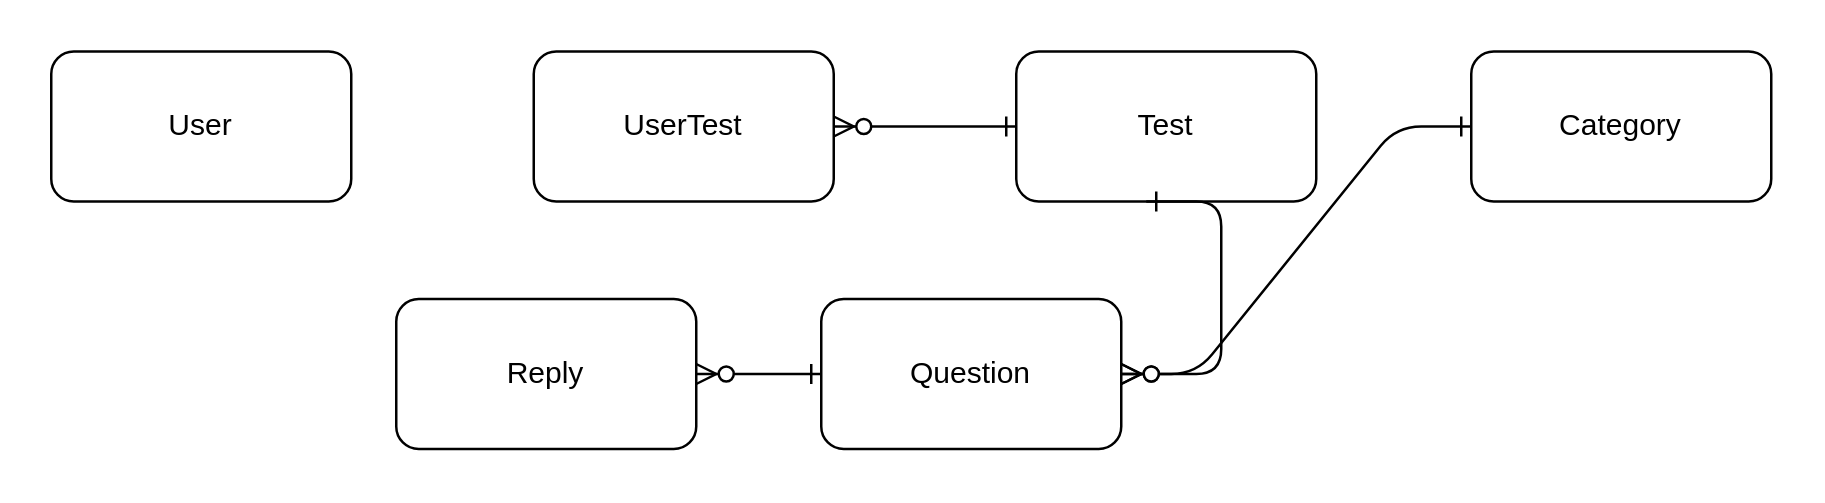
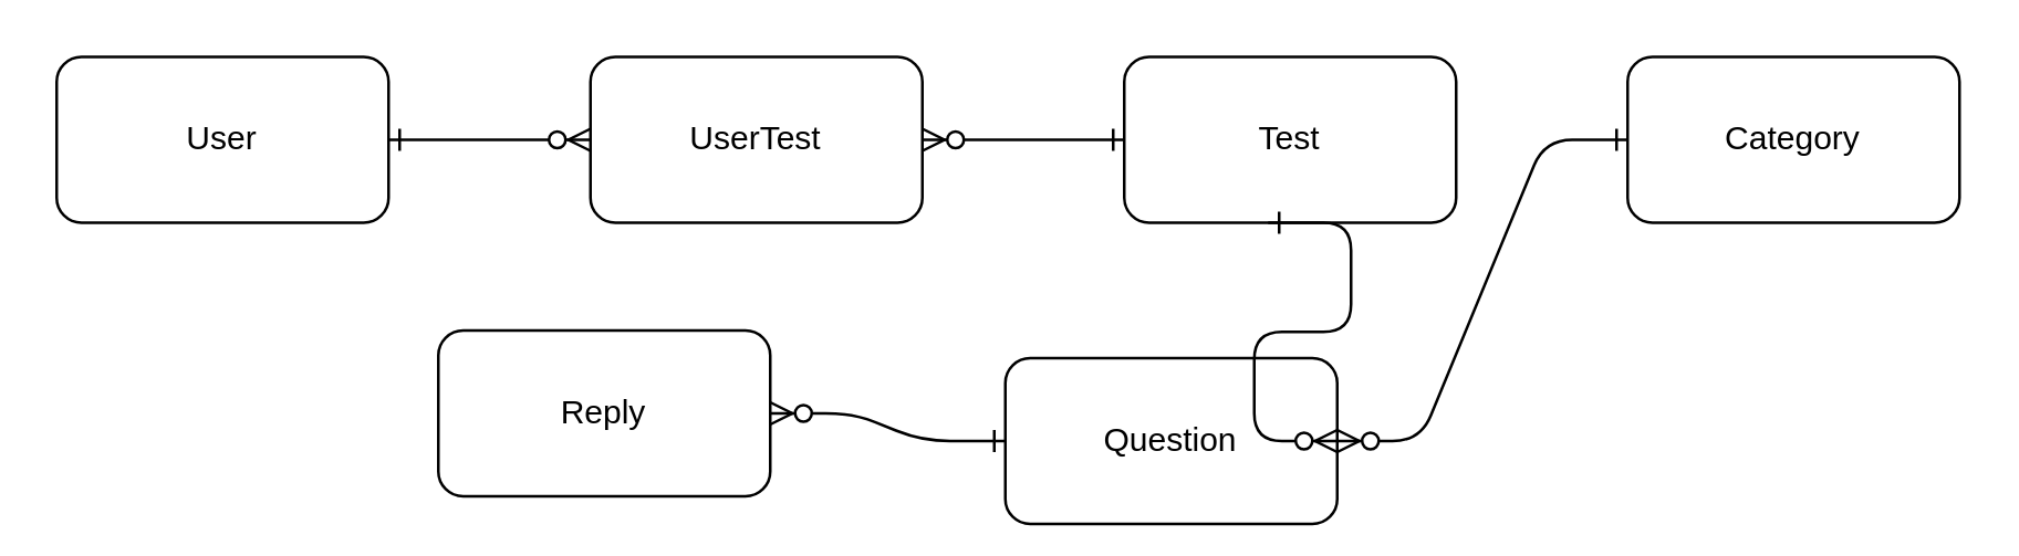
  <mxCell id="0" />
  <mxCell id="1" parent="0" />
  <mxCell id="2" value="User" style="rounded=1;whiteSpace=wrap;html=1;" vertex="1" parent="1"><mxGeometry x="20" y="20" width="120" height="60" as="geometry" /></mxCell>
  <mxCell id="3" value="" style="edgeStyle=entityRelationEdgeStyle;endArrow=ERzeroToMany;startArrow=ERone;endFill=1;startFill=0;exitX=0;exitY=0.5;exitDx=0;exitDy=0;entryX=1;entryY=0.5;entryDx=0;entryDy=0;" edge="1" parent="1" source="6" target="4"><mxGeometry width="100" height="100" relative="1" as="geometry"><mxPoint x="388" y="-1" as="sourcePoint" /><mxPoint x="333" y="-21" as="targetPoint" /></mxGeometry></mxCell>
  <mxCell id="4" value="UserTest" style="rounded=1;whiteSpace=wrap;html=1;" vertex="1" parent="1"><mxGeometry x="213" y="20" width="120" height="60" as="geometry" /></mxCell>
+ <mxCell id="5" value="" style="edgeStyle=entityRelationEdgeStyle;endArrow=ERzeroToMany;startArrow=ERone;endFill=1;startFill=0;" edge="1" parent="1" source="2" target="4"><mxGeometry width="100" height="100" relative="1" as="geometry"><mxPoint x="143" y="50" as="sourcePoint" /><mxPoint x="243" y="50" as="targetPoint" /></mxGeometry></mxCell>
  <mxCell id="6" value="Test" style="rounded=1;whiteSpace=wrap;html=1;" vertex="1" parent="1"><mxGeometry x="406" y="20" width="120" height="60" as="geometry" /></mxCell>
  <mxCell id="7" value="Category" style="rounded=1;whiteSpace=wrap;html=1;" vertex="1" parent="1"><mxGeometry x="588" y="20" width="120" height="60" as="geometry" /></mxCell>
  <mxCell id="8" value="" style="edgeStyle=entityRelationEdgeStyle;endArrow=ERzeroToMany;startArrow=ERone;endFill=1;startFill=0;exitX=0;exitY=0.5;exitDx=0;exitDy=0;" edge="1" parent="1" source="7" target="9"><mxGeometry width="100" height="100" relative="1" as="geometry"><mxPoint x="358" y="-57.5" as="sourcePoint" /><mxPoint x="598" y="157.5" as="targetPoint" /></mxGeometry></mxCell>
- <mxCell id="9" value="Question" style="rounded=1;whiteSpace=wrap;html=1;" vertex="1" parent="1"><mxGeometry x="328" y="119" width="120" height="60" as="geometry" /></mxCell>
+ <mxCell id="9" value="Question" style="rounded=1;whiteSpace=wrap;html=1;" vertex="1" parent="1"><mxGeometry x="363" y="129" width="120" height="60" as="geometry" /></mxCell>
  <mxCell id="10" value="" style="edgeStyle=entityRelationEdgeStyle;endArrow=ERzeroToMany;startArrow=ERone;endFill=1;startFill=0;entryX=1;entryY=0.5;entryDx=0;entryDy=0;" edge="1" parent="1" target="9"><mxGeometry width="100" height="100" relative="1" as="geometry"><mxPoint x="458" y="80" as="sourcePoint" /><mxPoint x="638" y="119" as="targetPoint" /></mxGeometry></mxCell>
  <mxCell id="11" value="Reply" style="rounded=1;whiteSpace=wrap;html=1;" vertex="1" parent="1"><mxGeometry x="158" y="119" width="120" height="60" as="geometry" /></mxCell>
  <mxCell id="12" value="" style="edgeStyle=entityRelationEdgeStyle;endArrow=ERzeroToMany;startArrow=ERone;endFill=1;startFill=0;entryX=1;entryY=0.5;entryDx=0;entryDy=0;exitX=0;exitY=0.5;exitDx=0;exitDy=0;" edge="1" parent="1" source="9" target="11"><mxGeometry width="100" height="100" relative="1" as="geometry"><mxPoint x="268" y="149" as="sourcePoint" /><mxPoint x="278" y="148.58" as="targetPoint" /></mxGeometry></mxCell>
